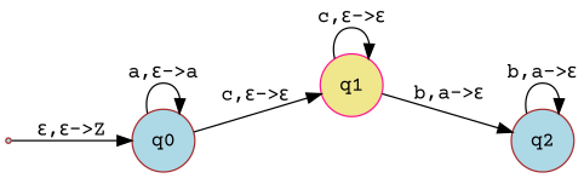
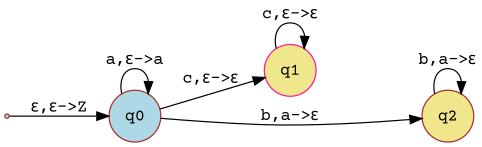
  digraph {
    fontname="Courier Prime"
    rankdir=LR
    node [color=brown fillcolor=lightblue fontname="Courier Prime" shape=circle style=filled]
    edge [fontname="Courier Prime"]
    qi [shape=point]
    q0
    q1 [color=deeppink fillcolor=khaki]
-   q2
+   q2 [fillcolor=khaki]
    qi -> q0 [label="ε,ε->Z"]
    q0 -> q0 [label="a,ε->a"]
    q0 -> q1 [label="c,ε->ε"]
    q1 -> q1 [label="c,ε->ε"]
-   q1 -> q2 [label="b,a->ε"]
+   q0 -> q2 [label="b,a->ε"]
    q2 -> q2 [label="b,a->ε"]
  }
